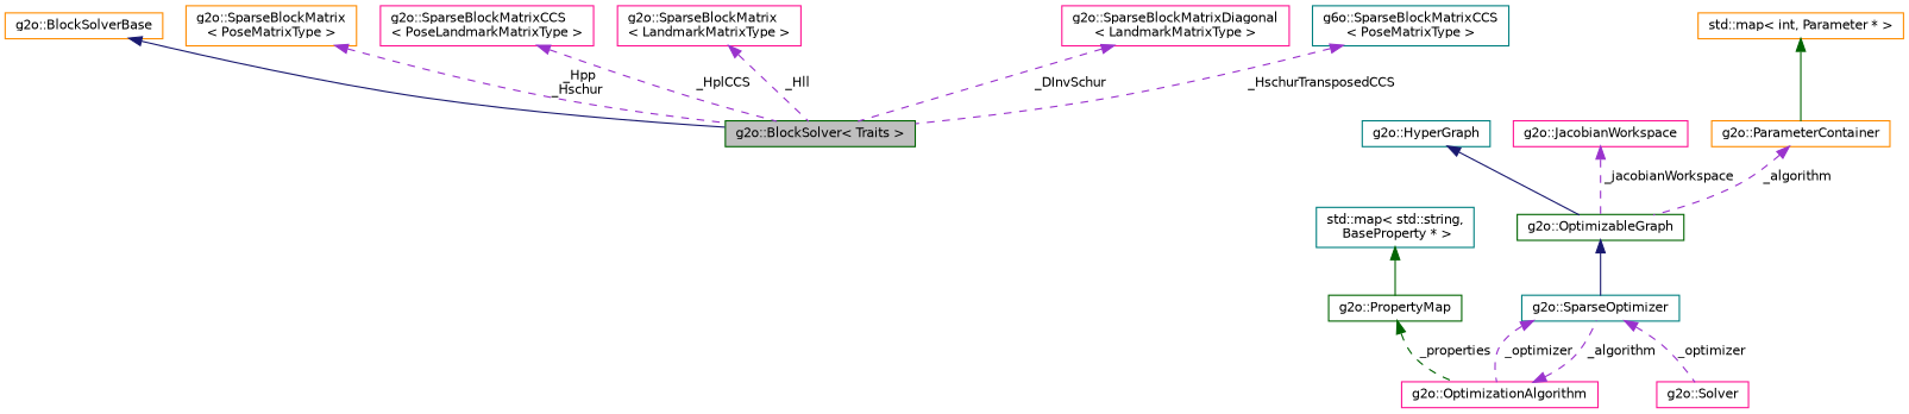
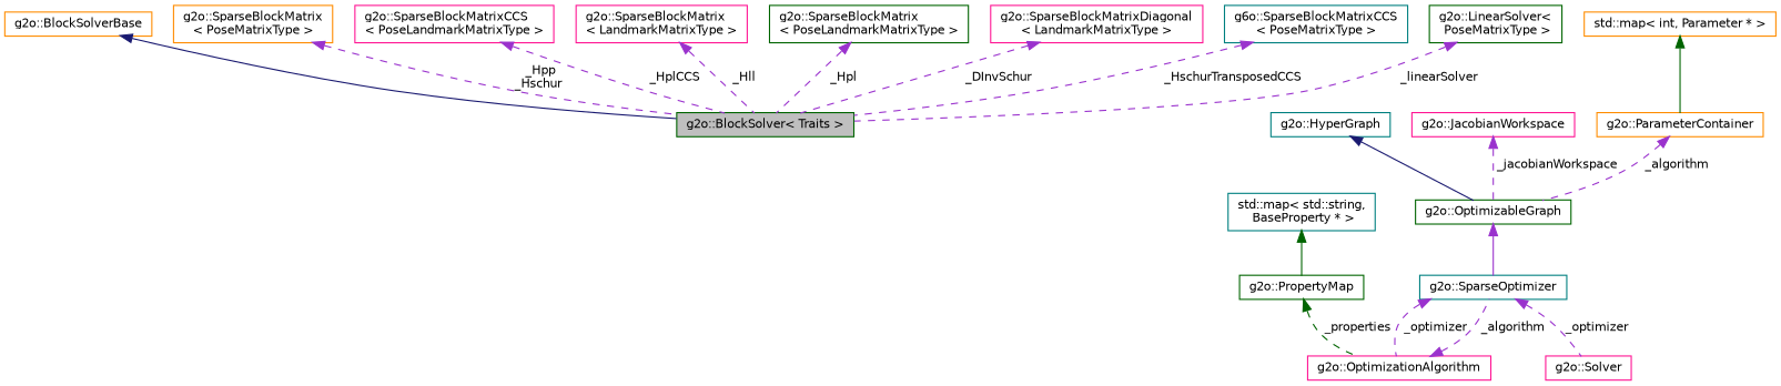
  digraph {
    rankdir=TB
    node [color=deeppink fillcolor=white fontname=Helvetica fontsize=10 shape=record style=filled]
    edge [color=darkorchid3 dir=back fontname=Helvetica fontsize=10 labelfontname=Helvetica labelfontsize=10 style=dashed]
    n1 [color=darkgreen fillcolor=grey75 fontcolor=black height=0.2 label="g2o::BlockSolver\< Traits \>" width=0.4]
    n2 [color=darkorange height=0.2 label="g2o::BlockSolverBase" width=0.4]
    n3 [height=0.2 label="g2o::Solver" width=0.4]
    n4 [color=teal height=0.2 label="g2o::SparseOptimizer" width=0.4]
    n5 [height=0.2 label="g2o::OptimizationAlgorithm" width=0.4]
    n6 [color=darkgreen height=0.2 label="g2o::OptimizableGraph" width=0.4]
    n7 [color=teal height=0.2 label="g2o::HyperGraph" width=0.4]
    n8 [height=0.2 label="g2o::JacobianWorkspace" width=0.4]
    n9 [color=darkorange height=0.2 label="g2o::ParameterContainer" width=0.4]
    n10 [color=darkorange height=0.2 label="std::map\< int, Parameter * \>" width=0.4]
    n11 [color=darkgreen height=0.2 label="g2o::PropertyMap" width=0.4]
    n12 [color=teal height=0.2 label="std::map\< std::string,\l BaseProperty * \>" width=0.4]
    n13 [color=darkorange height=0.2 label="g2o::SparseBlockMatrix\l\< PoseMatrixType \>" width=0.4]
    n14 [height=0.2 label="g2o::SparseBlockMatrixCCS\l\< PoseLandmarkMatrixType \>" width=0.4]
    n15 [height=0.2 label="g2o::SparseBlockMatrix\l\< LandmarkMatrixType \>" width=0.4]
+   n16 [color=darkgreen height=0.2 label="g2o::SparseBlockMatrix\l\< PoseLandmarkMatrixType \>" width=0.4]
    n17 [height=0.2 label="g2o::SparseBlockMatrixDiagonal\l\< LandmarkMatrixType \>" width=0.4]
    n18 [color=teal height=0.2 label="g6o::SparseBlockMatrixCCS\l\< PoseMatrixType \>" width=0.4]
+   n19 [color=darkgreen height=0.2 label="g2o::LinearSolver\<\l PoseMatrixType \>" width=0.4]
    n2 -> n1 [color=midnightblue style=solid]
    n4 -> n3 [label=" _optimizer"]
    n4 -> n5 [label=" _optimizer"]
    n5 -> n4 [label=" _algorithm"]
-   n6 -> n4 [color=midnightblue style=solid]
+   n6 -> n4 [style=solid]
    n7 -> n6 [color=midnightblue style=solid]
    n8 -> n6 [label=" _jacobianWorkspace"]
    n9 -> n6 [label=" _algorithm"]
    n10 -> n9 [color=darkgreen style=solid]
    n11 -> n5 [color=darkgreen label=" _properties"]
    n12 -> n11 [color=darkgreen style=solid]
    n13 -> n1 [label=" _Hpp\n_Hschur"]
    n14 -> n1 [label=" _HplCCS"]
    n15 -> n1 [label=" _Hll"]
+   n16 -> n1 [label=" _Hpl"]
    n17 -> n1 [label=" _DInvSchur"]
    n18 -> n1 [label=" _HschurTransposedCCS"]
+   n19 -> n1 [label=" _linearSolver"]
  }
